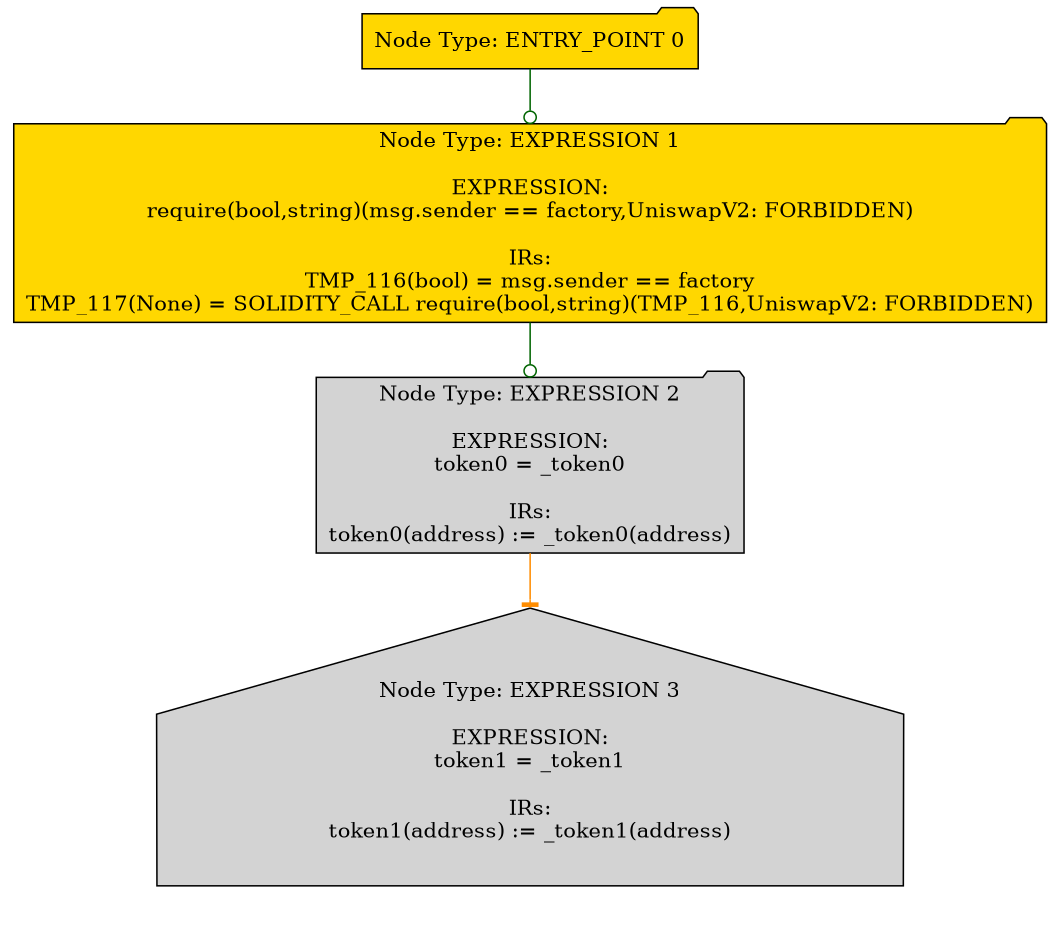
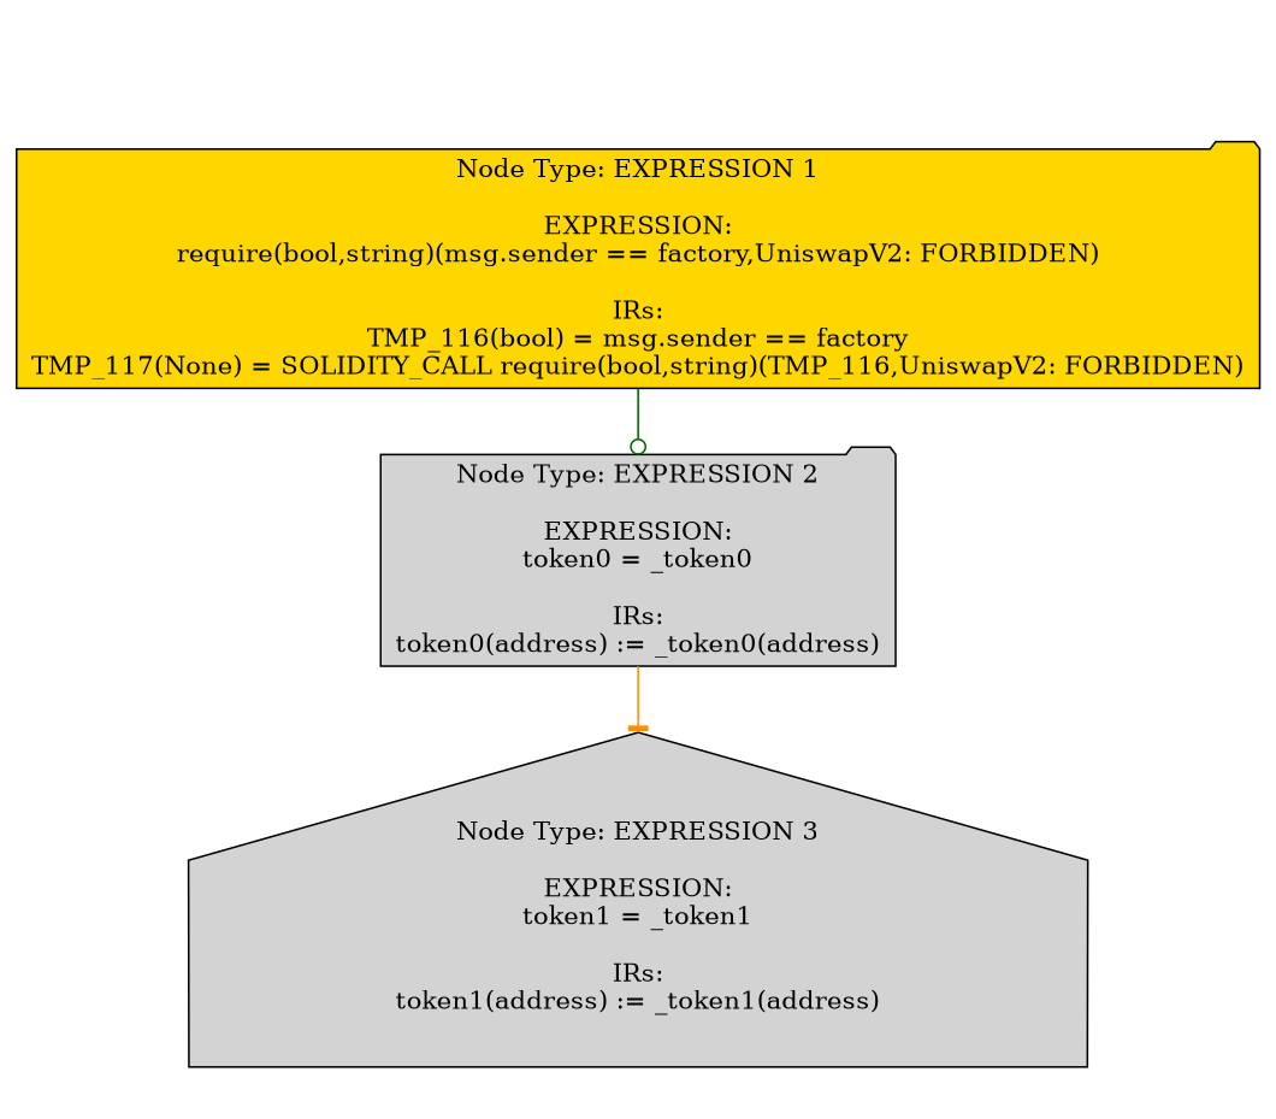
  digraph {
    node [style=filled fillcolor=gold shape=folder]
    edge [color=darkgreen arrowhead=odot]
-   n1 [label="Node Type: ENTRY_POINT 0\n"]
    n2 [label="Node Type: EXPRESSION 1\n\nEXPRESSION:\nrequire(bool,string)(msg.sender == factory,UniswapV2: FORBIDDEN)\n\nIRs:\nTMP_116(bool) = msg.sender == factory\nTMP_117(None) = SOLIDITY_CALL require(bool,string)(TMP_116,UniswapV2: FORBIDDEN)"]
    n3 [label="Node Type: EXPRESSION 2\n\nEXPRESSION:\ntoken0 = _token0\n\nIRs:\ntoken0(address) := _token0(address)" fillcolor=lightgrey]
    n4 [label="Node Type: EXPRESSION 3\n\nEXPRESSION:\ntoken1 = _token1\n\nIRs:\ntoken1(address) := _token1(address)" fillcolor=lightgrey shape=house]
-   n1 -> n2
    n2 -> n3
    n3 -> n4 [color=darkorange arrowhead=tee]
  }
